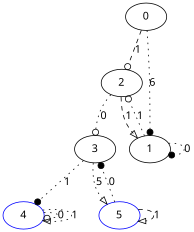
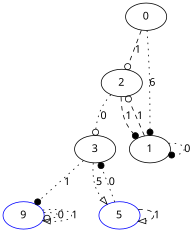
  digraph {
    fontname="Noto Sans"
    node [color=black fontname="Noto Sans"]
    edge [arrowhead=dot fontname="Noto Sans" style=dotted]
-   n1 [color=blue label=4]
+   n1 [color=blue label=9]
    n2 [label=2]
    n3 [label=3]
    n4 [label=1]
    n5 [color=blue label=5]
    n6 [label=0]
    n1 -> n1 [arrowhead=odot label=0]
    n1 -> n1 [arrowhead=onormal label=1]
    n2 -> n3 [arrowhead=odot label=0]
-   n2 -> n4 [arrowhead=onormal label=1 style=dashed]
+   n2 -> n4 [label=1 style=dashed]
    n3 -> n1 [label=1]
    n3 -> n5 [arrowhead=onormal label=5]
-   n4 -> n2 [arrowhead=odot label=1]
+   n4 -> n2 [arrowhead=odot label=1 style=dashed]
    n4 -> n4 [label=0]
    n5 -> n3 [label=0]
    n5 -> n5 [arrowhead=onormal label=1 style=dashed]
    n6 -> n2 [arrowhead=odot label=1 style=dashed]
    n6 -> n4 [label=6]
  }
